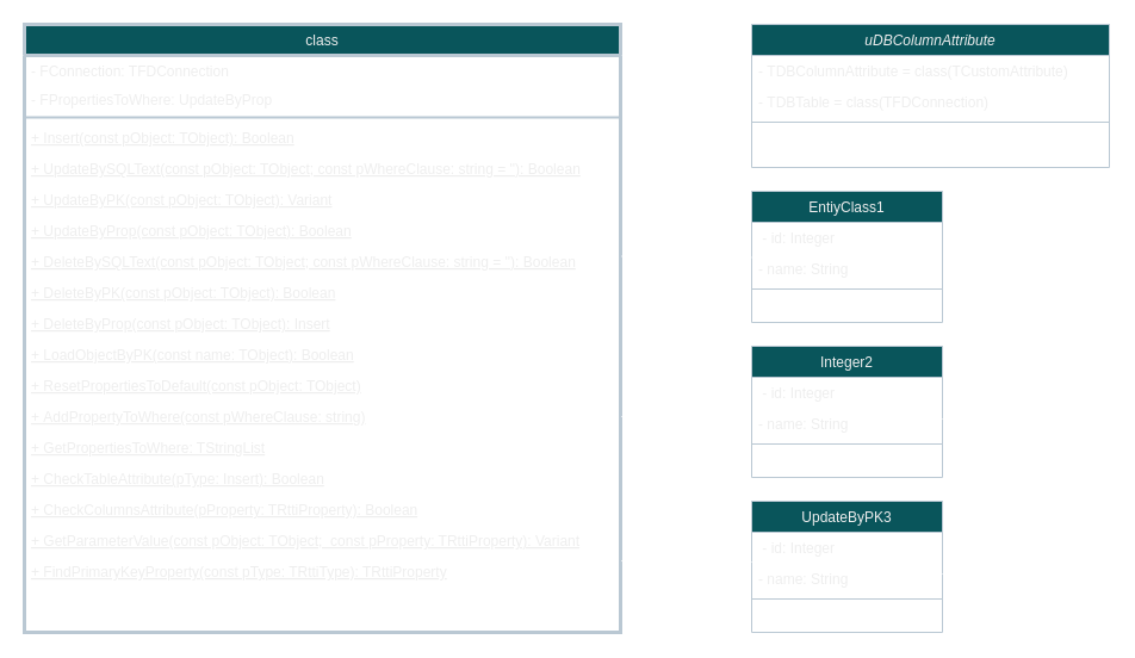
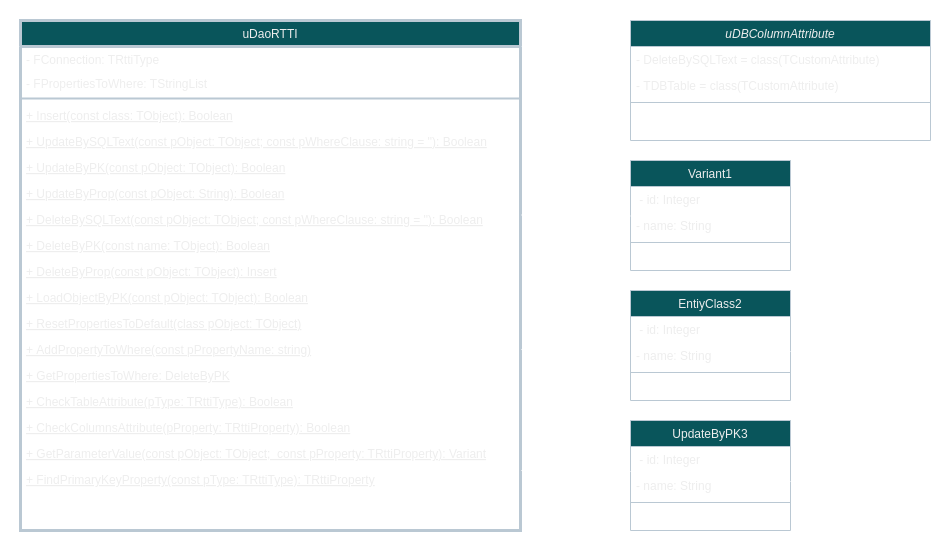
  <mxCell id="0" />
  <mxCell id="1" parent="0" />
- <mxCell id="2" value="class" style="swimlane;fontStyle=0;align=center;verticalAlign=top;childLayout=stackLayout;horizontal=1;startSize=26;horizontalStack=0;resizeParent=1;resizeLast=0;collapsible=1;marginBottom=0;rounded=0;shadow=0;strokeWidth=3;fillColor=#09555B;strokeColor=#BAC8D3;fontColor=#EEEEEE;labelBackgroundColor=none;" vertex="1" parent="1"><mxGeometry x="20" y="20" width="500" height="510" as="geometry"><mxRectangle x="130" y="380" width="160" height="26" as="alternateBounds" /></mxGeometry></mxCell>
- <mxCell id="3" value="- FConnection: TFDConnection&#10;" style="text;align=left;verticalAlign=top;spacingLeft=4;spacingRight=4;overflow=hidden;rotatable=0;points=[[0,0.5],[1,0.5]];portConstraint=eastwest;labelBackgroundColor=none;fontColor=#EEEEEE;" vertex="1" parent="2"><mxGeometry y="26" width="500" height="24" as="geometry" /></mxCell>
- <mxCell id="4" value="- FPropertiesToWhere: UpdateByProp" style="text;align=left;verticalAlign=top;spacingLeft=4;spacingRight=4;overflow=hidden;rotatable=0;points=[[0,0.5],[1,0.5]];portConstraint=eastwest;labelBackgroundColor=none;fontColor=#EEEEEE;" vertex="1" parent="2"><mxGeometry y="50" width="500" height="24" as="geometry" /></mxCell>
+ <mxCell id="2" value="uDaoRTTI" style="swimlane;fontStyle=0;align=center;verticalAlign=top;childLayout=stackLayout;horizontal=1;startSize=26;horizontalStack=0;resizeParent=1;resizeLast=0;collapsible=1;marginBottom=0;rounded=0;shadow=0;strokeWidth=3;fillColor=#09555B;strokeColor=#BAC8D3;fontColor=#EEEEEE;labelBackgroundColor=none;" vertex="1" parent="1"><mxGeometry x="20" y="20" width="500" height="510" as="geometry"><mxRectangle x="130" y="380" width="160" height="26" as="alternateBounds" /></mxGeometry></mxCell>
+ <mxCell id="3" value="- FConnection: TRttiType&#10;" style="text;align=left;verticalAlign=top;spacingLeft=4;spacingRight=4;overflow=hidden;rotatable=0;points=[[0,0.5],[1,0.5]];portConstraint=eastwest;labelBackgroundColor=none;fontColor=#EEEEEE;" vertex="1" parent="2"><mxGeometry y="26" width="500" height="24" as="geometry" /></mxCell>
+ <mxCell id="4" value="- FPropertiesToWhere: TStringList" style="text;align=left;verticalAlign=top;spacingLeft=4;spacingRight=4;overflow=hidden;rotatable=0;points=[[0,0.5],[1,0.5]];portConstraint=eastwest;labelBackgroundColor=none;fontColor=#EEEEEE;" vertex="1" parent="2"><mxGeometry y="50" width="500" height="24" as="geometry" /></mxCell>
  <mxCell id="5" value="" style="line;html=1;strokeWidth=2;align=left;verticalAlign=middle;spacingTop=-1;spacingLeft=3;spacingRight=3;rotatable=0;labelPosition=right;points=[];portConstraint=eastwest;fillColor=#09555B;fontColor=#EEEEEE;strokeColor=#BAC8D3;labelBackgroundColor=none;" vertex="1" parent="2"><mxGeometry y="74" width="500" height="8" as="geometry" /></mxCell>
- <mxCell id="6" value="+ Insert(const pObject: TObject): Boolean" style="text;align=left;verticalAlign=top;spacingLeft=4;spacingRight=4;overflow=hidden;rotatable=0;points=[[0,0.5],[1,0.5]];portConstraint=eastwest;fontStyle=4;labelBackgroundColor=none;fontColor=#EEEEEE;" vertex="1" parent="2"><mxGeometry y="82" width="500" height="26" as="geometry" /></mxCell>
+ <mxCell id="6" value="+ Insert(const class: TObject): Boolean" style="text;align=left;verticalAlign=top;spacingLeft=4;spacingRight=4;overflow=hidden;rotatable=0;points=[[0,0.5],[1,0.5]];portConstraint=eastwest;fontStyle=4;labelBackgroundColor=none;fontColor=#EEEEEE;" vertex="1" parent="2"><mxGeometry y="82" width="500" height="26" as="geometry" /></mxCell>
  <mxCell id="7" value="+ UpdateBySQLText(const pObject: TObject; const pWhereClause: string = ''): Boolean" style="text;align=left;verticalAlign=top;spacingLeft=4;spacingRight=4;overflow=hidden;rotatable=0;points=[[0,0.5],[1,0.5]];portConstraint=eastwest;fontStyle=4;labelBackgroundColor=none;fontColor=#EEEEEE;" vertex="1" parent="2"><mxGeometry y="108" width="500" height="26" as="geometry" /></mxCell>
- <mxCell id="8" value="+ UpdateByPK(const pObject: TObject): Variant" style="text;align=left;verticalAlign=top;spacingLeft=4;spacingRight=4;overflow=hidden;rotatable=0;points=[[0,0.5],[1,0.5]];portConstraint=eastwest;fontStyle=4;labelBackgroundColor=none;fontColor=#EEEEEE;" vertex="1" parent="2"><mxGeometry y="134" width="500" height="26" as="geometry" /></mxCell>
- <mxCell id="9" value="+ UpdateByProp(const pObject: TObject): Boolean" style="text;align=left;verticalAlign=top;spacingLeft=4;spacingRight=4;overflow=hidden;rotatable=0;points=[[0,0.5],[1,0.5]];portConstraint=eastwest;fontStyle=4;labelBackgroundColor=none;fontColor=#EEEEEE;" vertex="1" parent="2"><mxGeometry y="160" width="500" height="26" as="geometry" /></mxCell>
+ <mxCell id="8" value="+ UpdateByPK(const pObject: TObject): Boolean" style="text;align=left;verticalAlign=top;spacingLeft=4;spacingRight=4;overflow=hidden;rotatable=0;points=[[0,0.5],[1,0.5]];portConstraint=eastwest;fontStyle=4;labelBackgroundColor=none;fontColor=#EEEEEE;" vertex="1" parent="2"><mxGeometry y="134" width="500" height="26" as="geometry" /></mxCell>
+ <mxCell id="9" value="+ UpdateByProp(const pObject: String): Boolean" style="text;align=left;verticalAlign=top;spacingLeft=4;spacingRight=4;overflow=hidden;rotatable=0;points=[[0,0.5],[1,0.5]];portConstraint=eastwest;fontStyle=4;labelBackgroundColor=none;fontColor=#EEEEEE;" vertex="1" parent="2"><mxGeometry y="160" width="500" height="26" as="geometry" /></mxCell>
  <mxCell id="10" value="+ DeleteBySQLText(const pObject: TObject; const pWhereClause: string = ''): Boolean" style="text;align=left;verticalAlign=top;spacingLeft=4;spacingRight=4;overflow=hidden;rotatable=0;points=[[0,0.5],[1,0.5]];portConstraint=eastwest;fontStyle=4;labelBackgroundColor=none;fontColor=#EEEEEE;" vertex="1" parent="2"><mxGeometry y="186" width="500" height="26" as="geometry" /></mxCell>
- <mxCell id="11" value="+ DeleteByPK(const pObject: TObject): Boolean" style="text;align=left;verticalAlign=top;spacingLeft=4;spacingRight=4;overflow=hidden;rotatable=0;points=[[0,0.5],[1,0.5]];portConstraint=eastwest;fontStyle=4;labelBackgroundColor=none;fontColor=#EEEEEE;" vertex="1" parent="2"><mxGeometry y="212" width="500" height="26" as="geometry" /></mxCell>
+ <mxCell id="11" value="+ DeleteByPK(const name: TObject): Boolean" style="text;align=left;verticalAlign=top;spacingLeft=4;spacingRight=4;overflow=hidden;rotatable=0;points=[[0,0.5],[1,0.5]];portConstraint=eastwest;fontStyle=4;labelBackgroundColor=none;fontColor=#EEEEEE;" vertex="1" parent="2"><mxGeometry y="212" width="500" height="26" as="geometry" /></mxCell>
  <mxCell id="12" value="+ DeleteByProp(const pObject: TObject): Insert" style="text;align=left;verticalAlign=top;spacingLeft=4;spacingRight=4;overflow=hidden;rotatable=0;points=[[0,0.5],[1,0.5]];portConstraint=eastwest;fontStyle=4;labelBackgroundColor=none;fontColor=#EEEEEE;" vertex="1" parent="2"><mxGeometry y="238" width="500" height="26" as="geometry" /></mxCell>
- <mxCell id="13" value="+ LoadObjectByPK(const name: TObject): Boolean" style="text;align=left;verticalAlign=top;spacingLeft=4;spacingRight=4;overflow=hidden;rotatable=0;points=[[0,0.5],[1,0.5]];portConstraint=eastwest;fontStyle=4;labelBackgroundColor=none;fontColor=#EEEEEE;" vertex="1" parent="2"><mxGeometry y="264" width="500" height="26" as="geometry" /></mxCell>
- <mxCell id="14" value="+ ResetPropertiesToDefault(const pObject: TObject)" style="text;align=left;verticalAlign=top;spacingLeft=4;spacingRight=4;overflow=hidden;rotatable=0;points=[[0,0.5],[1,0.5]];portConstraint=eastwest;fontStyle=4;labelBackgroundColor=none;fontColor=#EEEEEE;" vertex="1" parent="2"><mxGeometry y="290" width="500" height="26" as="geometry" /></mxCell>
- <mxCell id="15" value="+ AddPropertyToWhere(const pWhereClause: string)" style="text;align=left;verticalAlign=top;spacingLeft=4;spacingRight=4;overflow=hidden;rotatable=0;points=[[0,0.5],[1,0.5]];portConstraint=eastwest;fontStyle=4;labelBackgroundColor=none;fontColor=#EEEEEE;" vertex="1" parent="2"><mxGeometry y="316" width="500" height="26" as="geometry" /></mxCell>
- <mxCell id="16" value="+ GetPropertiesToWhere: TStringList" style="text;align=left;verticalAlign=top;spacingLeft=4;spacingRight=4;overflow=hidden;rotatable=0;points=[[0,0.5],[1,0.5]];portConstraint=eastwest;fontStyle=4;labelBackgroundColor=none;fontColor=#EEEEEE;" vertex="1" parent="2"><mxGeometry y="342" width="500" height="26" as="geometry" /></mxCell>
- <mxCell id="17" value="+ CheckTableAttribute(pType: Insert): Boolean&#10;" style="text;align=left;verticalAlign=top;spacingLeft=4;spacingRight=4;overflow=hidden;rotatable=0;points=[[0,0.5],[1,0.5]];portConstraint=eastwest;fontStyle=4;labelBackgroundColor=none;fontColor=#EEEEEE;" vertex="1" parent="2"><mxGeometry y="368" width="500" height="26" as="geometry" /></mxCell>
+ <mxCell id="13" value="+ LoadObjectByPK(const pObject: TObject): Boolean" style="text;align=left;verticalAlign=top;spacingLeft=4;spacingRight=4;overflow=hidden;rotatable=0;points=[[0,0.5],[1,0.5]];portConstraint=eastwest;fontStyle=4;labelBackgroundColor=none;fontColor=#EEEEEE;" vertex="1" parent="2"><mxGeometry y="264" width="500" height="26" as="geometry" /></mxCell>
+ <mxCell id="14" value="+ ResetPropertiesToDefault(class pObject: TObject)" style="text;align=left;verticalAlign=top;spacingLeft=4;spacingRight=4;overflow=hidden;rotatable=0;points=[[0,0.5],[1,0.5]];portConstraint=eastwest;fontStyle=4;labelBackgroundColor=none;fontColor=#EEEEEE;" vertex="1" parent="2"><mxGeometry y="290" width="500" height="26" as="geometry" /></mxCell>
+ <mxCell id="15" value="+ AddPropertyToWhere(const pPropertyName: string)" style="text;align=left;verticalAlign=top;spacingLeft=4;spacingRight=4;overflow=hidden;rotatable=0;points=[[0,0.5],[1,0.5]];portConstraint=eastwest;fontStyle=4;labelBackgroundColor=none;fontColor=#EEEEEE;" vertex="1" parent="2"><mxGeometry y="316" width="500" height="26" as="geometry" /></mxCell>
+ <mxCell id="16" value="+ GetPropertiesToWhere: DeleteByPK" style="text;align=left;verticalAlign=top;spacingLeft=4;spacingRight=4;overflow=hidden;rotatable=0;points=[[0,0.5],[1,0.5]];portConstraint=eastwest;fontStyle=4;labelBackgroundColor=none;fontColor=#EEEEEE;" vertex="1" parent="2"><mxGeometry y="342" width="500" height="26" as="geometry" /></mxCell>
+ <mxCell id="17" value="+ CheckTableAttribute(pType: TRttiType): Boolean&#10;" style="text;align=left;verticalAlign=top;spacingLeft=4;spacingRight=4;overflow=hidden;rotatable=0;points=[[0,0.5],[1,0.5]];portConstraint=eastwest;fontStyle=4;labelBackgroundColor=none;fontColor=#EEEEEE;" vertex="1" parent="2"><mxGeometry y="368" width="500" height="26" as="geometry" /></mxCell>
  <mxCell id="18" value="+ CheckColumnsAttribute(pProperty: TRttiProperty): Boolean&#10;" style="text;align=left;verticalAlign=top;spacingLeft=4;spacingRight=4;overflow=hidden;rotatable=0;points=[[0,0.5],[1,0.5]];portConstraint=eastwest;fontStyle=4;labelBackgroundColor=none;fontColor=#EEEEEE;" vertex="1" parent="2"><mxGeometry y="394" width="500" height="26" as="geometry" /></mxCell>
  <mxCell id="19" value="+ GetParameterValue(const pObject: TObject;  const pProperty: TRttiProperty): Variant" style="text;align=left;verticalAlign=top;spacingLeft=4;spacingRight=4;overflow=hidden;rotatable=0;points=[[0,0.5],[1,0.5]];portConstraint=eastwest;fontStyle=4;labelBackgroundColor=none;fontColor=#EEEEEE;" vertex="1" parent="2"><mxGeometry y="420" width="500" height="26" as="geometry" /></mxCell>
  <mxCell id="20" value="+ FindPrimaryKeyProperty(const pType: TRttiType): TRttiProperty" style="text;align=left;verticalAlign=top;spacingLeft=4;spacingRight=4;overflow=hidden;rotatable=0;points=[[0,0.5],[1,0.5]];portConstraint=eastwest;fontStyle=4;labelBackgroundColor=none;fontColor=#EEEEEE;" vertex="1" parent="2"><mxGeometry y="446" width="500" height="26" as="geometry" /></mxCell>
  <mxCell id="21" value="uDBColumnAttribute" style="swimlane;fontStyle=2;align=center;verticalAlign=top;childLayout=stackLayout;horizontal=1;startSize=26;horizontalStack=0;resizeParent=1;resizeLast=0;collapsible=1;marginBottom=0;rounded=0;shadow=0;strokeWidth=1;labelBackgroundColor=none;fillColor=#09555B;strokeColor=#BAC8D3;fontColor=#EEEEEE;" vertex="1" parent="1"><mxGeometry x="630" y="20" width="300" height="120" as="geometry"><mxRectangle x="230" y="140" width="160" height="26" as="alternateBounds" /></mxGeometry></mxCell>
- <mxCell id="22" value="- TDBColumnAttribute = class(TCustomAttribute)" style="text;align=left;verticalAlign=top;spacingLeft=4;spacingRight=4;overflow=hidden;rotatable=0;points=[[0,0.5],[1,0.5]];portConstraint=eastwest;rounded=0;shadow=0;html=0;labelBackgroundColor=none;fontColor=#EEEEEE;" vertex="1" parent="21"><mxGeometry y="26" width="300" height="26" as="geometry" /></mxCell>
- <mxCell id="23" value="- TDBTable = class(TFDConnection)" style="text;align=left;verticalAlign=top;spacingLeft=4;spacingRight=4;overflow=hidden;rotatable=0;points=[[0,0.5],[1,0.5]];portConstraint=eastwest;rounded=0;shadow=0;html=0;labelBackgroundColor=none;fontColor=#EEEEEE;" vertex="1" parent="21"><mxGeometry y="52" width="300" height="26" as="geometry" /></mxCell>
+ <mxCell id="22" value="- DeleteBySQLText = class(TCustomAttribute)" style="text;align=left;verticalAlign=top;spacingLeft=4;spacingRight=4;overflow=hidden;rotatable=0;points=[[0,0.5],[1,0.5]];portConstraint=eastwest;rounded=0;shadow=0;html=0;labelBackgroundColor=none;fontColor=#EEEEEE;" vertex="1" parent="21"><mxGeometry y="26" width="300" height="26" as="geometry" /></mxCell>
+ <mxCell id="23" value="- TDBTable = class(TCustomAttribute)" style="text;align=left;verticalAlign=top;spacingLeft=4;spacingRight=4;overflow=hidden;rotatable=0;points=[[0,0.5],[1,0.5]];portConstraint=eastwest;rounded=0;shadow=0;html=0;labelBackgroundColor=none;fontColor=#EEEEEE;" vertex="1" parent="21"><mxGeometry y="52" width="300" height="26" as="geometry" /></mxCell>
  <mxCell id="24" value="" style="line;html=1;strokeWidth=1;align=left;verticalAlign=middle;spacingTop=-1;spacingLeft=3;spacingRight=3;rotatable=0;labelPosition=right;points=[];portConstraint=eastwest;labelBackgroundColor=none;fillColor=#09555B;strokeColor=#BAC8D3;fontColor=#EEEEEE;" vertex="1" parent="21"><mxGeometry y="78" width="300" height="8" as="geometry" /></mxCell>
- <mxCell id="25" value="EntiyClass1" style="swimlane;fontStyle=0;align=center;verticalAlign=top;childLayout=stackLayout;horizontal=1;startSize=26;horizontalStack=0;resizeParent=1;resizeLast=0;collapsible=1;marginBottom=0;rounded=0;shadow=0;strokeWidth=1;labelBackgroundColor=none;fillColor=#09555B;strokeColor=#BAC8D3;fontColor=#EEEEEE;" vertex="1" parent="1"><mxGeometry x="630" y="160" width="160" height="110" as="geometry"><mxRectangle x="550" y="140" width="160" height="26" as="alternateBounds" /></mxGeometry></mxCell>
+ <mxCell id="25" value="Variant1" style="swimlane;fontStyle=0;align=center;verticalAlign=top;childLayout=stackLayout;horizontal=1;startSize=26;horizontalStack=0;resizeParent=1;resizeLast=0;collapsible=1;marginBottom=0;rounded=0;shadow=0;strokeWidth=1;labelBackgroundColor=none;fillColor=#09555B;strokeColor=#BAC8D3;fontColor=#EEEEEE;" vertex="1" parent="1"><mxGeometry x="630" y="160" width="160" height="110" as="geometry"><mxRectangle x="550" y="140" width="160" height="26" as="alternateBounds" /></mxGeometry></mxCell>
  <mxCell id="26" value=" - id: Integer" style="text;align=left;verticalAlign=top;spacingLeft=4;spacingRight=4;overflow=hidden;rotatable=0;points=[[0,0.5],[1,0.5]];portConstraint=eastwest;rounded=0;shadow=0;html=0;labelBackgroundColor=none;fontColor=#EEEEEE;" vertex="1" parent="25"><mxGeometry y="26" width="160" height="26" as="geometry" /></mxCell>
  <mxCell id="27" value="- name: String" style="text;align=left;verticalAlign=top;spacingLeft=4;spacingRight=4;overflow=hidden;rotatable=0;points=[[0,0.5],[1,0.5]];portConstraint=eastwest;rounded=0;shadow=0;html=0;labelBackgroundColor=none;fontColor=#EEEEEE;" vertex="1" parent="25"><mxGeometry y="52" width="160" height="26" as="geometry" /></mxCell>
  <mxCell id="28" value="" style="line;html=1;strokeWidth=1;align=left;verticalAlign=middle;spacingTop=-1;spacingLeft=3;spacingRight=3;rotatable=0;labelPosition=right;points=[];portConstraint=eastwest;labelBackgroundColor=none;fillColor=#09555B;strokeColor=#BAC8D3;fontColor=#EEEEEE;" vertex="1" parent="25"><mxGeometry y="78" width="160" height="8" as="geometry" /></mxCell>
- <mxCell id="29" value="Integer2" style="swimlane;fontStyle=0;align=center;verticalAlign=top;childLayout=stackLayout;horizontal=1;startSize=26;horizontalStack=0;resizeParent=1;resizeLast=0;collapsible=1;marginBottom=0;rounded=0;shadow=0;strokeWidth=1;labelBackgroundColor=none;fillColor=#09555B;strokeColor=#BAC8D3;fontColor=#EEEEEE;" vertex="1" parent="1"><mxGeometry x="630" y="290" width="160" height="110" as="geometry"><mxRectangle x="550" y="140" width="160" height="26" as="alternateBounds" /></mxGeometry></mxCell>
+ <mxCell id="29" value="EntiyClass2" style="swimlane;fontStyle=0;align=center;verticalAlign=top;childLayout=stackLayout;horizontal=1;startSize=26;horizontalStack=0;resizeParent=1;resizeLast=0;collapsible=1;marginBottom=0;rounded=0;shadow=0;strokeWidth=1;labelBackgroundColor=none;fillColor=#09555B;strokeColor=#BAC8D3;fontColor=#EEEEEE;" vertex="1" parent="1"><mxGeometry x="630" y="290" width="160" height="110" as="geometry"><mxRectangle x="550" y="140" width="160" height="26" as="alternateBounds" /></mxGeometry></mxCell>
  <mxCell id="30" value=" - id: Integer" style="text;align=left;verticalAlign=top;spacingLeft=4;spacingRight=4;overflow=hidden;rotatable=0;points=[[0,0.5],[1,0.5]];portConstraint=eastwest;rounded=0;shadow=0;html=0;labelBackgroundColor=none;fontColor=#EEEEEE;" vertex="1" parent="29"><mxGeometry y="26" width="160" height="26" as="geometry" /></mxCell>
  <mxCell id="31" value="- name: String" style="text;align=left;verticalAlign=top;spacingLeft=4;spacingRight=4;overflow=hidden;rotatable=0;points=[[0,0.5],[1,0.5]];portConstraint=eastwest;rounded=0;shadow=0;html=0;labelBackgroundColor=none;fontColor=#EEEEEE;" vertex="1" parent="29"><mxGeometry y="52" width="160" height="26" as="geometry" /></mxCell>
  <mxCell id="32" value="" style="line;html=1;strokeWidth=1;align=left;verticalAlign=middle;spacingTop=-1;spacingLeft=3;spacingRight=3;rotatable=0;labelPosition=right;points=[];portConstraint=eastwest;labelBackgroundColor=none;fillColor=#09555B;strokeColor=#BAC8D3;fontColor=#EEEEEE;" vertex="1" parent="29"><mxGeometry y="78" width="160" height="8" as="geometry" /></mxCell>
  <mxCell id="33" value="UpdateByPK3" style="swimlane;fontStyle=0;align=center;verticalAlign=top;childLayout=stackLayout;horizontal=1;startSize=26;horizontalStack=0;resizeParent=1;resizeLast=0;collapsible=1;marginBottom=0;rounded=0;shadow=0;strokeWidth=1;labelBackgroundColor=none;fillColor=#09555B;strokeColor=#BAC8D3;fontColor=#EEEEEE;" vertex="1" parent="1"><mxGeometry x="630" y="420" width="160" height="110" as="geometry"><mxRectangle x="550" y="140" width="160" height="26" as="alternateBounds" /></mxGeometry></mxCell>
  <mxCell id="34" value=" - id: Integer" style="text;align=left;verticalAlign=top;spacingLeft=4;spacingRight=4;overflow=hidden;rotatable=0;points=[[0,0.5],[1,0.5]];portConstraint=eastwest;rounded=0;shadow=0;html=0;labelBackgroundColor=none;fontColor=#EEEEEE;" vertex="1" parent="33"><mxGeometry y="26" width="160" height="26" as="geometry" /></mxCell>
  <mxCell id="35" value="- name: String" style="text;align=left;verticalAlign=top;spacingLeft=4;spacingRight=4;overflow=hidden;rotatable=0;points=[[0,0.5],[1,0.5]];portConstraint=eastwest;rounded=0;shadow=0;html=0;labelBackgroundColor=none;fontColor=#EEEEEE;" vertex="1" parent="33"><mxGeometry y="52" width="160" height="26" as="geometry" /></mxCell>
  <mxCell id="36" value="" style="line;html=1;strokeWidth=1;align=left;verticalAlign=middle;spacingTop=-1;spacingLeft=3;spacingRight=3;rotatable=0;labelPosition=right;points=[];portConstraint=eastwest;labelBackgroundColor=none;fillColor=#09555B;strokeColor=#BAC8D3;fontColor=#EEEEEE;" vertex="1" parent="33"><mxGeometry y="78" width="160" height="8" as="geometry" /></mxCell>
  <mxCell id="37" value="" style="endArrow=block;dashed=1;endFill=0;endSize=12;html=1;rounded=0;strokeColor=#FFFFFF;entryX=1;entryY=0.5;entryDx=0;entryDy=0;exitX=-0.003;exitY=0.308;exitDx=0;exitDy=0;exitPerimeter=0;" edge="1" parent="1" source="31" target="15"><mxGeometry width="160" relative="1" as="geometry"><mxPoint x="570" y="350" as="sourcePoint" /><mxPoint x="730" y="350" as="targetPoint" /></mxGeometry></mxCell>
  <mxCell id="38" value="" style="endArrow=block;dashed=1;endFill=0;endSize=12;html=1;rounded=0;strokeColor=#FFFFFF;entryX=1;entryY=0.5;entryDx=0;entryDy=0;exitX=-0.003;exitY=0.308;exitDx=0;exitDy=0;exitPerimeter=0;" edge="1" parent="1"><mxGeometry width="160" relative="1" as="geometry"><mxPoint x="630" y="471" as="sourcePoint" /><mxPoint x="520" y="470" as="targetPoint" /></mxGeometry></mxCell>
  <mxCell id="39" value="" style="endArrow=block;dashed=1;endFill=0;endSize=12;html=1;rounded=0;strokeColor=#FFFFFF;entryX=1;entryY=0.5;entryDx=0;entryDy=0;exitX=-0.003;exitY=0.308;exitDx=0;exitDy=0;exitPerimeter=0;" edge="1" parent="1"><mxGeometry width="160" relative="1" as="geometry"><mxPoint x="630" y="215.5" as="sourcePoint" /><mxPoint x="520" y="214.5" as="targetPoint" /></mxGeometry></mxCell>
  <mxCell id="40" value="" style="endArrow=block;dashed=1;endFill=0;endSize=12;html=1;rounded=0;strokeColor=#FFFFFF;exitX=1.018;exitY=-0.026;exitDx=0;exitDy=0;exitPerimeter=0;" edge="1" parent="1" source="27"><mxGeometry width="160" relative="1" as="geometry"><mxPoint x="980" y="231" as="sourcePoint" /><mxPoint x="840" y="140" as="targetPoint" /><Array as="points"><mxPoint x="840" y="211" /></Array></mxGeometry></mxCell>
  <mxCell id="41" value="" style="endArrow=block;dashed=1;endFill=0;endSize=12;html=1;rounded=0;strokeColor=#FFFFFF;exitX=1.018;exitY=-0.026;exitDx=0;exitDy=0;exitPerimeter=0;" edge="1" parent="1"><mxGeometry width="160" relative="1" as="geometry"><mxPoint x="790" y="351" as="sourcePoint" /><mxPoint x="880" y="140" as="targetPoint" /><Array as="points"><mxPoint x="880" y="350" /></Array></mxGeometry></mxCell>
  <mxCell id="42" value="" style="endArrow=block;dashed=1;endFill=0;endSize=12;html=1;rounded=0;strokeColor=#FFFFFF;exitX=1.018;exitY=-0.026;exitDx=0;exitDy=0;exitPerimeter=0;" edge="1" parent="1"><mxGeometry width="160" relative="1" as="geometry"><mxPoint x="790" y="481" as="sourcePoint" /><mxPoint x="920" y="140" as="targetPoint" /><Array as="points"><mxPoint x="920" y="480" /></Array></mxGeometry></mxCell>
